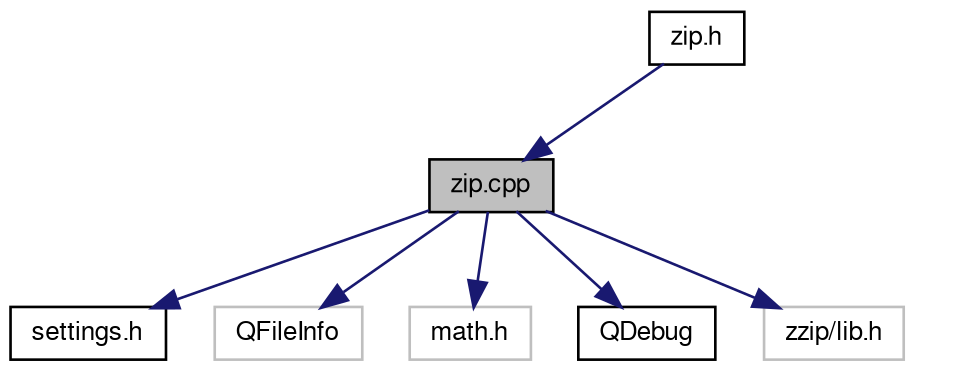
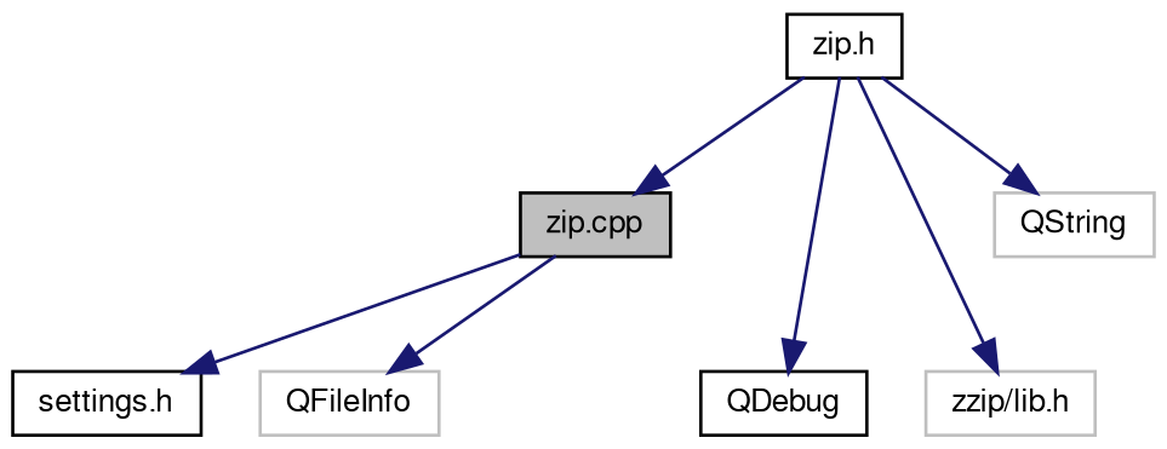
  digraph {
    node [color=black fontname=FreeSans fontsize=10 shape=record]
    edge [color=midnightblue fontname=FreeSans fontsize=10 labelfontname=FreeSans labelfontsize=10 style=solid]
    n1 [fillcolor=grey75 fontcolor=black height=0.2 label="zip.cpp" style=filled width=0.4]
    n2 [height=0.2 label="settings.h" width=0.4]
    n3 [color=grey75 height=0.2 label=QFileInfo width=0.4]
    n4 [height=0.2 label=QDebug width=0.4]
    n5 [color=grey75 height=0.2 label="zzip/lib.h" width=0.4]
-   n6 [color=grey75 height=0.2 label="math.h" width=0.4]
    n7 [height=0.2 label="zip.h" width=0.4]
+   n8 [color=grey75 height=0.2 label=QString width=0.4]
    n1 -> n2
    n1 -> n3
-   n1 -> n4
-   n1 -> n5
-   n1 -> n6
+   n7 -> n4
+   n7 -> n5
    n7 -> n1
+   n7 -> n8
  }
